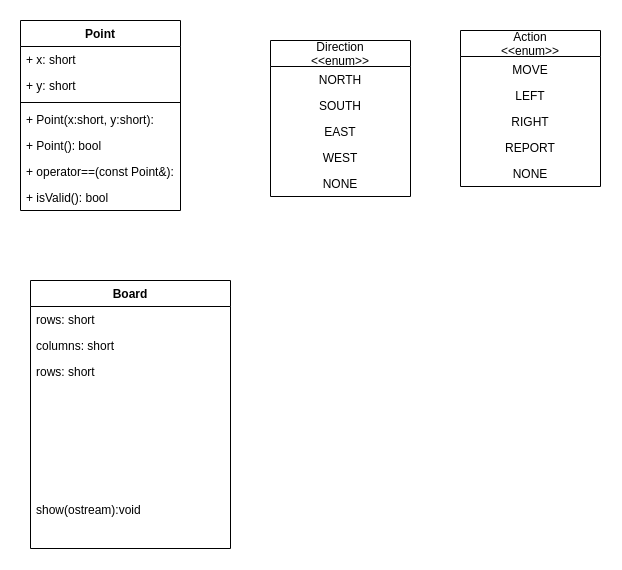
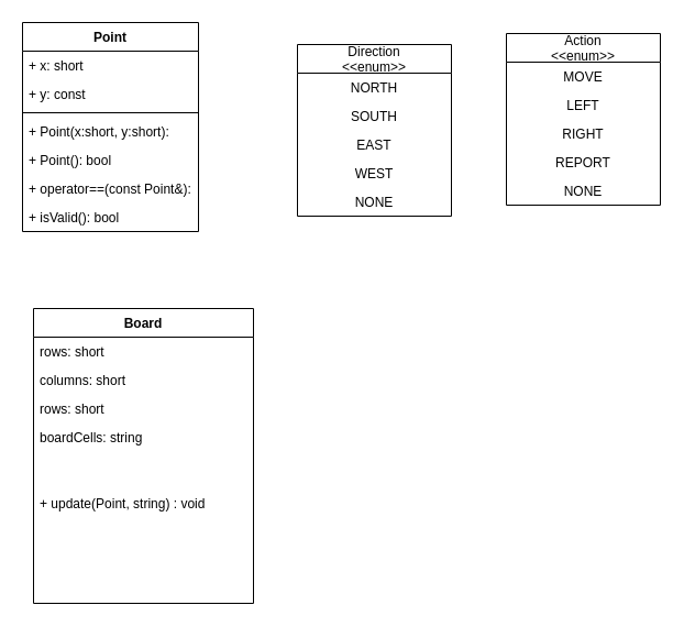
  <mxCell id="0" />
  <mxCell id="1" parent="0" />
  <mxCell id="2" value="Point" style="swimlane;fontStyle=1;align=center;verticalAlign=top;childLayout=stackLayout;horizontal=1;startSize=26;horizontalStack=0;resizeParent=1;resizeParentMax=0;resizeLast=0;collapsible=1;marginBottom=0;" vertex="1" parent="1"><mxGeometry x="20" y="20" width="160" height="190" as="geometry" /></mxCell>
  <mxCell id="3" value="+ x: short" style="text;strokeColor=none;fillColor=none;align=left;verticalAlign=top;spacingLeft=4;spacingRight=4;overflow=hidden;rotatable=0;points=[[0,0.5],[1,0.5]];portConstraint=eastwest;" vertex="1" parent="2"><mxGeometry y="26" width="160" height="26" as="geometry" /></mxCell>
- <mxCell id="4" value="+ y: short" style="text;strokeColor=none;fillColor=none;align=left;verticalAlign=top;spacingLeft=4;spacingRight=4;overflow=hidden;rotatable=0;points=[[0,0.5],[1,0.5]];portConstraint=eastwest;" vertex="1" parent="2"><mxGeometry y="52" width="160" height="26" as="geometry" /></mxCell>
+ <mxCell id="4" value="+ y: const" style="text;strokeColor=none;fillColor=none;align=left;verticalAlign=top;spacingLeft=4;spacingRight=4;overflow=hidden;rotatable=0;points=[[0,0.5],[1,0.5]];portConstraint=eastwest;" vertex="1" parent="2"><mxGeometry y="52" width="160" height="26" as="geometry" /></mxCell>
  <mxCell id="5" value="" style="line;strokeWidth=1;fillColor=none;align=left;verticalAlign=middle;spacingTop=-1;spacingLeft=3;spacingRight=3;rotatable=0;labelPosition=right;points=[];portConstraint=eastwest;strokeColor=inherit;" vertex="1" parent="2"><mxGeometry y="78" width="160" height="8" as="geometry" /></mxCell>
  <mxCell id="6" value="+ Point(x:short, y:short): " style="text;strokeColor=none;fillColor=none;align=left;verticalAlign=top;spacingLeft=4;spacingRight=4;overflow=hidden;rotatable=0;points=[[0,0.5],[1,0.5]];portConstraint=eastwest;" vertex="1" parent="2"><mxGeometry y="86" width="160" height="26" as="geometry" /></mxCell>
  <mxCell id="7" value="+ Point(): bool" style="text;strokeColor=none;fillColor=none;align=left;verticalAlign=top;spacingLeft=4;spacingRight=4;overflow=hidden;rotatable=0;points=[[0,0.5],[1,0.5]];portConstraint=eastwest;" vertex="1" parent="2"><mxGeometry y="112" width="160" height="26" as="geometry" /></mxCell>
  <mxCell id="8" value="+ operator==(const Point&amp;): bool" style="text;strokeColor=none;fillColor=none;align=left;verticalAlign=top;spacingLeft=4;spacingRight=4;overflow=hidden;rotatable=0;points=[[0,0.5],[1,0.5]];portConstraint=eastwest;" vertex="1" parent="2"><mxGeometry y="138" width="160" height="26" as="geometry" /></mxCell>
  <mxCell id="9" value="+ isValid(): bool" style="text;strokeColor=none;fillColor=none;align=left;verticalAlign=top;spacingLeft=4;spacingRight=4;overflow=hidden;rotatable=0;points=[[0,0.5],[1,0.5]];portConstraint=eastwest;" vertex="1" parent="2"><mxGeometry y="164" width="160" height="26" as="geometry" /></mxCell>
  <mxCell id="10" value="Direction&#10;&lt;&lt;enum&gt;&gt;" style="swimlane;fontStyle=0;childLayout=stackLayout;horizontal=1;startSize=26;fillColor=none;horizontalStack=0;resizeParent=1;resizeParentMax=0;resizeLast=0;collapsible=1;marginBottom=0;" vertex="1" parent="1"><mxGeometry x="270" y="40" width="140" height="156" as="geometry" /></mxCell>
  <mxCell id="11" value="NORTH" style="text;strokeColor=none;fillColor=none;align=center;verticalAlign=top;spacingLeft=4;spacingRight=4;overflow=hidden;rotatable=0;points=[[0,0.5],[1,0.5]];portConstraint=eastwest;" vertex="1" parent="10"><mxGeometry y="26" width="140" height="26" as="geometry" /></mxCell>
  <mxCell id="12" value="SOUTH&#10;" style="text;strokeColor=none;fillColor=none;align=center;verticalAlign=top;spacingLeft=4;spacingRight=4;overflow=hidden;rotatable=0;points=[[0,0.5],[1,0.5]];portConstraint=eastwest;" vertex="1" parent="10"><mxGeometry y="52" width="140" height="26" as="geometry" /></mxCell>
  <mxCell id="13" value="EAST" style="text;strokeColor=none;fillColor=none;align=center;verticalAlign=top;spacingLeft=4;spacingRight=4;overflow=hidden;rotatable=0;points=[[0,0.5],[1,0.5]];portConstraint=eastwest;" vertex="1" parent="10"><mxGeometry y="78" width="140" height="26" as="geometry" /></mxCell>
  <mxCell id="14" value="WEST" style="text;strokeColor=none;fillColor=none;align=center;verticalAlign=top;spacingLeft=4;spacingRight=4;overflow=hidden;rotatable=0;points=[[0,0.5],[1,0.5]];portConstraint=eastwest;" vertex="1" parent="10"><mxGeometry y="104" width="140" height="26" as="geometry" /></mxCell>
  <mxCell id="15" value="NONE" style="text;strokeColor=none;fillColor=none;align=center;verticalAlign=top;spacingLeft=4;spacingRight=4;overflow=hidden;rotatable=0;points=[[0,0.5],[1,0.5]];portConstraint=eastwest;" vertex="1" parent="10"><mxGeometry y="130" width="140" height="26" as="geometry" /></mxCell>
  <mxCell id="16" value="Action&#10;&lt;&lt;enum&gt;&gt;" style="swimlane;fontStyle=0;childLayout=stackLayout;horizontal=1;startSize=26;fillColor=none;horizontalStack=0;resizeParent=1;resizeParentMax=0;resizeLast=0;collapsible=1;marginBottom=0;" vertex="1" parent="1"><mxGeometry x="460" y="30" width="140" height="156" as="geometry" /></mxCell>
  <mxCell id="17" value="MOVE" style="text;strokeColor=none;fillColor=none;align=center;verticalAlign=top;spacingLeft=4;spacingRight=4;overflow=hidden;rotatable=0;points=[[0,0.5],[1,0.5]];portConstraint=eastwest;" vertex="1" parent="16"><mxGeometry y="26" width="140" height="26" as="geometry" /></mxCell>
  <mxCell id="18" value="LEFT" style="text;strokeColor=none;fillColor=none;align=center;verticalAlign=top;spacingLeft=4;spacingRight=4;overflow=hidden;rotatable=0;points=[[0,0.5],[1,0.5]];portConstraint=eastwest;" vertex="1" parent="16"><mxGeometry y="52" width="140" height="26" as="geometry" /></mxCell>
  <mxCell id="19" value="RIGHT" style="text;strokeColor=none;fillColor=none;align=center;verticalAlign=top;spacingLeft=4;spacingRight=4;overflow=hidden;rotatable=0;points=[[0,0.5],[1,0.5]];portConstraint=eastwest;" vertex="1" parent="16"><mxGeometry y="78" width="140" height="26" as="geometry" /></mxCell>
  <mxCell id="20" value="REPORT" style="text;strokeColor=none;fillColor=none;align=center;verticalAlign=top;spacingLeft=4;spacingRight=4;overflow=hidden;rotatable=0;points=[[0,0.5],[1,0.5]];portConstraint=eastwest;" vertex="1" parent="16"><mxGeometry y="104" width="140" height="26" as="geometry" /></mxCell>
  <mxCell id="21" value="NONE" style="text;strokeColor=none;fillColor=none;align=center;verticalAlign=top;spacingLeft=4;spacingRight=4;overflow=hidden;rotatable=0;points=[[0,0.5],[1,0.5]];portConstraint=eastwest;" vertex="1" parent="16"><mxGeometry y="130" width="140" height="26" as="geometry" /></mxCell>
  <mxCell id="22" value="" style="group" vertex="1" connectable="0" parent="1"><mxGeometry x="30" y="280" width="200" height="268" as="geometry" /></mxCell>
  <mxCell id="23" value="Board" style="swimlane;fontStyle=1;align=center;verticalAlign=top;childLayout=stackLayout;horizontal=1;startSize=26;horizontalStack=0;resizeParent=1;resizeParentMax=0;resizeLast=0;collapsible=1;marginBottom=0;container=0;" vertex="1" parent="22"><mxGeometry width="200" height="268" as="geometry" /></mxCell>
  <mxCell id="24" value="rows: short" style="text;strokeColor=none;fillColor=none;align=left;verticalAlign=top;spacingLeft=4;spacingRight=4;overflow=hidden;rotatable=0;points=[[0,0.5],[1,0.5]];portConstraint=eastwest;" vertex="1" parent="22"><mxGeometry y="26" width="200" height="26" as="geometry" /></mxCell>
  <mxCell id="25" value="columns: short" style="text;strokeColor=none;fillColor=none;align=left;verticalAlign=top;spacingLeft=4;spacingRight=4;overflow=hidden;rotatable=0;points=[[0,0.5],[1,0.5]];portConstraint=eastwest;" vertex="1" parent="22"><mxGeometry y="52" width="200" height="26" as="geometry" /></mxCell>
  <mxCell id="26" value="rows: short" style="text;strokeColor=none;fillColor=none;align=left;verticalAlign=top;spacingLeft=4;spacingRight=4;overflow=hidden;rotatable=0;points=[[0,0.5],[1,0.5]];portConstraint=eastwest;" vertex="1" parent="22"><mxGeometry y="78" width="200" height="26" as="geometry" /></mxCell>
+ <mxCell id="27" value="boardCells: string" style="text;strokeColor=none;fillColor=none;align=left;verticalAlign=top;spacingLeft=4;spacingRight=4;overflow=hidden;rotatable=0;points=[[0,0.5],[1,0.5]];portConstraint=eastwest;" vertex="1" parent="22"><mxGeometry y="104" width="200" height="26" as="geometry" /></mxCell>
  <mxCell id="28" value="" style="line;strokeWidth=1;fillColor=none;align=left;verticalAlign=middle;spacingTop=-1;spacingLeft=3;spacingRight=3;rotatable=0;labelPosition=right;points=[];portConstraint=eastwest;strokeColor=inherit;" vertex="1" parent="22"><mxGeometry y="130" width="200" height="8" as="geometry" /></mxCell>
- <mxCell id="30" value="show(ostream):void" style="text;strokeColor=none;fillColor=none;align=left;verticalAlign=top;spacingLeft=4;spacingRight=4;overflow=hidden;rotatable=0;points=[[0,0.5],[1,0.5]];portConstraint=eastwest;" vertex="1" parent="22"><mxGeometry y="216" width="200" height="26" as="geometry" /></mxCell>
+ <mxCell id="29" value="+ update(Point, string) : void" style="text;strokeColor=none;fillColor=none;align=left;verticalAlign=top;spacingLeft=4;spacingRight=4;overflow=hidden;rotatable=0;points=[[0,0.5],[1,0.5]];portConstraint=eastwest;" vertex="1" parent="22"><mxGeometry y="164" width="200" height="26" as="geometry" /></mxCell>
